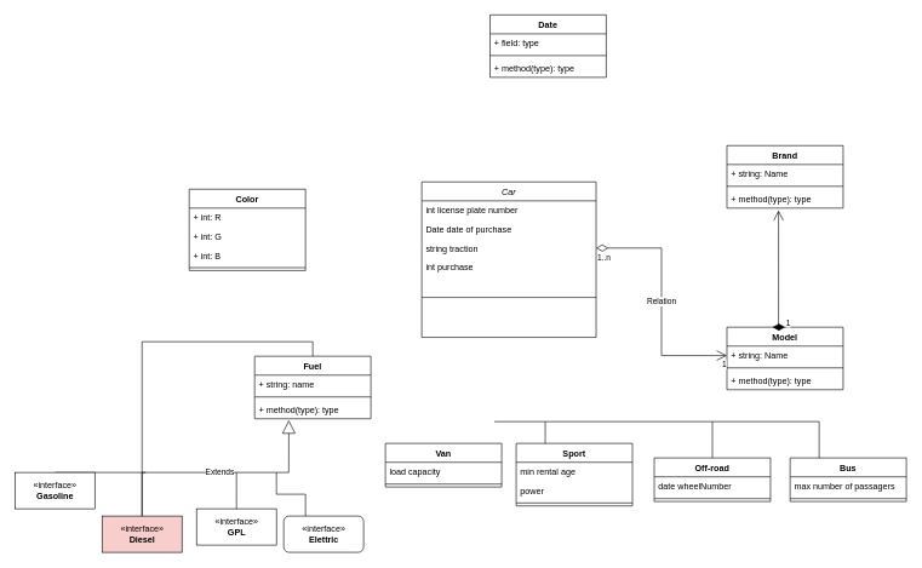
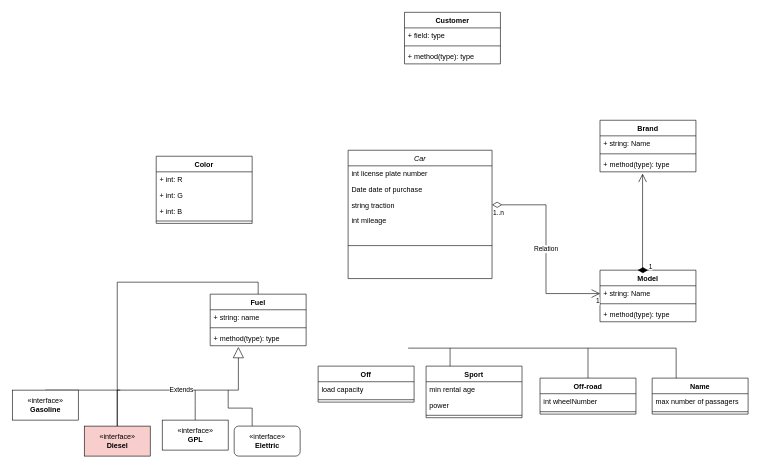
  <mxCell id="0" />
  <mxCell id="1" parent="0" />
  <mxCell id="2" value="Car&#10;" style="swimlane;fontStyle=2;align=center;verticalAlign=top;childLayout=stackLayout;horizontal=1;startSize=26;horizontalStack=0;resizeParent=1;resizeLast=0;collapsible=1;marginBottom=0;rounded=0;shadow=0;strokeWidth=1;" parent="1" vertex="1"><mxGeometry x="580" y="250" width="240" height="214" as="geometry"><mxRectangle x="230" y="140" width="160" height="26" as="alternateBounds" /></mxGeometry></mxCell>
  <mxCell id="3" value="int license plate number" style="text;align=left;verticalAlign=top;spacingLeft=4;spacingRight=4;overflow=hidden;rotatable=0;points=[[0,0.5],[1,0.5]];portConstraint=eastwest;" parent="2" vertex="1"><mxGeometry y="26" width="240" height="26" as="geometry" /></mxCell>
  <mxCell id="4" value="Date date of purchase" style="text;align=left;verticalAlign=top;spacingLeft=4;spacingRight=4;overflow=hidden;rotatable=0;points=[[0,0.5],[1,0.5]];portConstraint=eastwest;rounded=0;shadow=0;html=0;" vertex="1" parent="2"><mxGeometry y="52" width="240" height="26" as="geometry" /></mxCell>
  <mxCell id="5" value="string traction" style="text;align=left;verticalAlign=top;spacingLeft=4;spacingRight=4;overflow=hidden;rotatable=0;points=[[0,0.5],[1,0.5]];portConstraint=eastwest;rounded=0;shadow=0;html=0;" vertex="1" parent="2"><mxGeometry y="78" width="240" height="26" as="geometry" /></mxCell>
- <mxCell id="6" value="int purchase" style="text;align=left;verticalAlign=top;spacingLeft=4;spacingRight=4;overflow=hidden;rotatable=0;points=[[0,0.5],[1,0.5]];portConstraint=eastwest;rounded=0;shadow=0;html=0;" vertex="1" parent="2"><mxGeometry y="104" width="240" height="26" as="geometry" /></mxCell>
+ <mxCell id="6" value="int mileage" style="text;align=left;verticalAlign=top;spacingLeft=4;spacingRight=4;overflow=hidden;rotatable=0;points=[[0,0.5],[1,0.5]];portConstraint=eastwest;rounded=0;shadow=0;html=0;" vertex="1" parent="2"><mxGeometry y="104" width="240" height="26" as="geometry" /></mxCell>
  <mxCell id="7" value="" style="line;html=1;strokeWidth=1;align=left;verticalAlign=middle;spacingTop=-1;spacingLeft=3;spacingRight=3;rotatable=0;labelPosition=right;points=[];portConstraint=eastwest;" parent="2" vertex="1"><mxGeometry y="130" width="240" height="58" as="geometry" /></mxCell>
- <mxCell id="8" value="Van&#10;" style="swimlane;fontStyle=1;align=center;verticalAlign=top;childLayout=stackLayout;horizontal=1;startSize=26;horizontalStack=0;resizeParent=1;resizeParentMax=0;resizeLast=0;collapsible=1;marginBottom=0;" vertex="1" parent="1"><mxGeometry x="530" y="610" width="160" height="60" as="geometry" /></mxCell>
+ <mxCell id="8" value="Off&#10;" style="swimlane;fontStyle=1;align=center;verticalAlign=top;childLayout=stackLayout;horizontal=1;startSize=26;horizontalStack=0;resizeParent=1;resizeParentMax=0;resizeLast=0;collapsible=1;marginBottom=0;" vertex="1" parent="1"><mxGeometry x="530" y="610" width="160" height="60" as="geometry" /></mxCell>
  <mxCell id="9" value="load capacity" style="text;strokeColor=none;fillColor=none;align=left;verticalAlign=top;spacingLeft=4;spacingRight=4;overflow=hidden;rotatable=0;points=[[0,0.5],[1,0.5]];portConstraint=eastwest;" vertex="1" parent="8"><mxGeometry y="26" width="160" height="26" as="geometry" /></mxCell>
  <mxCell id="10" value="" style="line;strokeWidth=1;fillColor=none;align=left;verticalAlign=middle;spacingTop=-1;spacingLeft=3;spacingRight=3;rotatable=0;labelPosition=right;points=[];portConstraint=eastwest;" vertex="1" parent="8"><mxGeometry y="52" width="160" height="8" as="geometry" /></mxCell>
  <mxCell id="11" value="Sport" style="swimlane;fontStyle=1;align=center;verticalAlign=top;childLayout=stackLayout;horizontal=1;startSize=26;horizontalStack=0;resizeParent=1;resizeParentMax=0;resizeLast=0;collapsible=1;marginBottom=0;" vertex="1" parent="1"><mxGeometry x="710" y="610" width="160" height="86" as="geometry" /></mxCell>
  <mxCell id="12" value="min rental age" style="text;strokeColor=none;fillColor=none;align=left;verticalAlign=top;spacingLeft=4;spacingRight=4;overflow=hidden;rotatable=0;points=[[0,0.5],[1,0.5]];portConstraint=eastwest;" vertex="1" parent="11"><mxGeometry y="26" width="160" height="26" as="geometry" /></mxCell>
  <mxCell id="13" value="power" style="text;strokeColor=none;fillColor=none;align=left;verticalAlign=top;spacingLeft=4;spacingRight=4;overflow=hidden;rotatable=0;points=[[0,0.5],[1,0.5]];portConstraint=eastwest;" vertex="1" parent="11"><mxGeometry y="52" width="160" height="26" as="geometry" /></mxCell>
  <mxCell id="14" value="" style="line;strokeWidth=1;fillColor=none;align=left;verticalAlign=middle;spacingTop=-1;spacingLeft=3;spacingRight=3;rotatable=0;labelPosition=right;points=[];portConstraint=eastwest;" vertex="1" parent="11"><mxGeometry y="78" width="160" height="8" as="geometry" /></mxCell>
- <mxCell id="15" value="Bus" style="swimlane;fontStyle=1;align=center;verticalAlign=top;childLayout=stackLayout;horizontal=1;startSize=26;horizontalStack=0;resizeParent=1;resizeParentMax=0;resizeLast=0;collapsible=1;marginBottom=0;" vertex="1" parent="1"><mxGeometry x="1087" y="630" width="160" height="60" as="geometry" /></mxCell>
+ <mxCell id="15" value="Name" style="swimlane;fontStyle=1;align=center;verticalAlign=top;childLayout=stackLayout;horizontal=1;startSize=26;horizontalStack=0;resizeParent=1;resizeParentMax=0;resizeLast=0;collapsible=1;marginBottom=0;" vertex="1" parent="1"><mxGeometry x="1087" y="630" width="160" height="60" as="geometry" /></mxCell>
  <mxCell id="16" value="max number of passagers&#10;" style="text;strokeColor=none;fillColor=none;align=left;verticalAlign=top;spacingLeft=4;spacingRight=4;overflow=hidden;rotatable=0;points=[[0,0.5],[1,0.5]];portConstraint=eastwest;" vertex="1" parent="15"><mxGeometry y="26" width="160" height="26" as="geometry" /></mxCell>
  <mxCell id="17" value="" style="line;strokeWidth=1;fillColor=none;align=left;verticalAlign=middle;spacingTop=-1;spacingLeft=3;spacingRight=3;rotatable=0;labelPosition=right;points=[];portConstraint=eastwest;" vertex="1" parent="15"><mxGeometry y="52" width="160" height="8" as="geometry" /></mxCell>
  <mxCell id="18" value="" style="endArrow=none;html=1;rounded=0;strokeColor=default;entryX=0.25;entryY=0;entryDx=0;entryDy=0;" edge="1" parent="1" target="11"><mxGeometry width="50" height="50" relative="1" as="geometry"><mxPoint x="680" y="580" as="sourcePoint" /><mxPoint x="1080" y="550" as="targetPoint" /><Array as="points"><mxPoint x="750" y="580" /></Array></mxGeometry></mxCell>
  <mxCell id="19" value="" style="endArrow=none;html=1;rounded=0;strokeColor=default;entryX=0.25;entryY=0;entryDx=0;entryDy=0;" edge="1" parent="1" target="15"><mxGeometry width="50" height="50" relative="1" as="geometry"><mxPoint x="750" y="580" as="sourcePoint" /><mxPoint x="950" y="550" as="targetPoint" /><Array as="points"><mxPoint x="930" y="580" /><mxPoint x="1127" y="580" /></Array></mxGeometry></mxCell>
  <mxCell id="20" value="Brand" style="swimlane;fontStyle=1;align=center;verticalAlign=top;childLayout=stackLayout;horizontal=1;startSize=26;horizontalStack=0;resizeParent=1;resizeParentMax=0;resizeLast=0;collapsible=1;marginBottom=0;" vertex="1" parent="1"><mxGeometry x="1000" y="200" width="160" height="86" as="geometry" /></mxCell>
  <mxCell id="21" value="+ string: Name" style="text;strokeColor=none;fillColor=none;align=left;verticalAlign=top;spacingLeft=4;spacingRight=4;overflow=hidden;rotatable=0;points=[[0,0.5],[1,0.5]];portConstraint=eastwest;" vertex="1" parent="20"><mxGeometry y="26" width="160" height="26" as="geometry" /></mxCell>
  <mxCell id="22" value="" style="line;strokeWidth=1;fillColor=none;align=left;verticalAlign=middle;spacingTop=-1;spacingLeft=3;spacingRight=3;rotatable=0;labelPosition=right;points=[];portConstraint=eastwest;" vertex="1" parent="20"><mxGeometry y="52" width="160" height="8" as="geometry" /></mxCell>
  <mxCell id="23" value="+ method(type): type" style="text;strokeColor=none;fillColor=none;align=left;verticalAlign=top;spacingLeft=4;spacingRight=4;overflow=hidden;rotatable=0;points=[[0,0.5],[1,0.5]];portConstraint=eastwest;" vertex="1" parent="20"><mxGeometry y="60" width="160" height="26" as="geometry" /></mxCell>
  <mxCell id="24" value="Model" style="swimlane;fontStyle=1;align=center;verticalAlign=top;childLayout=stackLayout;horizontal=1;startSize=26;horizontalStack=0;resizeParent=1;resizeParentMax=0;resizeLast=0;collapsible=1;marginBottom=0;" vertex="1" parent="1"><mxGeometry x="1000" y="450" width="160" height="86" as="geometry" /></mxCell>
  <mxCell id="25" value="+ string: Name" style="text;strokeColor=none;fillColor=none;align=left;verticalAlign=top;spacingLeft=4;spacingRight=4;overflow=hidden;rotatable=0;points=[[0,0.5],[1,0.5]];portConstraint=eastwest;" vertex="1" parent="24"><mxGeometry y="26" width="160" height="26" as="geometry" /></mxCell>
  <mxCell id="26" value="" style="line;strokeWidth=1;fillColor=none;align=left;verticalAlign=middle;spacingTop=-1;spacingLeft=3;spacingRight=3;rotatable=0;labelPosition=right;points=[];portConstraint=eastwest;" vertex="1" parent="24"><mxGeometry y="52" width="160" height="8" as="geometry" /></mxCell>
  <mxCell id="27" value="+ method(type): type" style="text;strokeColor=none;fillColor=none;align=left;verticalAlign=top;spacingLeft=4;spacingRight=4;overflow=hidden;rotatable=0;points=[[0,0.5],[1,0.5]];portConstraint=eastwest;" vertex="1" parent="24"><mxGeometry y="60" width="160" height="26" as="geometry" /></mxCell>
  <mxCell id="28" value="1" style="endArrow=open;html=1;endSize=12;startArrow=diamondThin;startSize=14;startFill=1;edgeStyle=orthogonalEdgeStyle;align=left;verticalAlign=bottom;rounded=0;strokeColor=default;exitX=0.5;exitY=0;exitDx=0;exitDy=0;entryX=0.444;entryY=1.115;entryDx=0;entryDy=0;entryPerimeter=0;" edge="1" parent="1" source="24" target="23"><mxGeometry x="-1" y="3" relative="1" as="geometry"><mxPoint x="1060" y="420" as="sourcePoint" /><mxPoint x="1220" y="420" as="targetPoint" /><Array as="points"><mxPoint x="1071" y="450" /></Array></mxGeometry></mxCell>
  <mxCell id="29" value="Relation" style="endArrow=open;html=1;endSize=12;startArrow=diamondThin;startSize=14;startFill=0;edgeStyle=orthogonalEdgeStyle;rounded=0;strokeColor=default;entryX=0;entryY=0.5;entryDx=0;entryDy=0;exitX=1;exitY=0.5;exitDx=0;exitDy=0;" edge="1" parent="1" source="5" target="25"><mxGeometry relative="1" as="geometry"><mxPoint x="870" y="380" as="sourcePoint" /><mxPoint x="1030" y="380" as="targetPoint" /></mxGeometry></mxCell>
  <mxCell id="30" value="1..n" style="edgeLabel;resizable=0;html=1;align=left;verticalAlign=top;" connectable="0" vertex="1" parent="29"><mxGeometry x="-1" relative="1" as="geometry" /></mxCell>
  <mxCell id="31" value="1" style="edgeLabel;resizable=0;html=1;align=right;verticalAlign=top;" connectable="0" vertex="1" parent="29"><mxGeometry x="1" relative="1" as="geometry" /></mxCell>
  <mxCell id="32" style="edgeStyle=orthogonalEdgeStyle;rounded=0;orthogonalLoop=1;jettySize=auto;html=1;exitX=0.5;exitY=0;exitDx=0;exitDy=0;strokeColor=default;endArrow=none;endFill=0;" edge="1" parent="1" source="33"><mxGeometry relative="1" as="geometry"><mxPoint x="980" y="580" as="targetPoint" /></mxGeometry></mxCell>
  <mxCell id="33" value="Off-road" style="swimlane;fontStyle=1;align=center;verticalAlign=top;childLayout=stackLayout;horizontal=1;startSize=26;horizontalStack=0;resizeParent=1;resizeParentMax=0;resizeLast=0;collapsible=1;marginBottom=0;" vertex="1" parent="1"><mxGeometry x="900" y="630" width="160" height="60" as="geometry" /></mxCell>
- <mxCell id="34" value="date wheelNumber" style="text;strokeColor=none;fillColor=none;align=left;verticalAlign=top;spacingLeft=4;spacingRight=4;overflow=hidden;rotatable=0;points=[[0,0.5],[1,0.5]];portConstraint=eastwest;" vertex="1" parent="33"><mxGeometry y="26" width="160" height="26" as="geometry" /></mxCell>
+ <mxCell id="34" value="int wheelNumber" style="text;strokeColor=none;fillColor=none;align=left;verticalAlign=top;spacingLeft=4;spacingRight=4;overflow=hidden;rotatable=0;points=[[0,0.5],[1,0.5]];portConstraint=eastwest;" vertex="1" parent="33"><mxGeometry y="26" width="160" height="26" as="geometry" /></mxCell>
  <mxCell id="35" value="" style="line;strokeWidth=1;fillColor=none;align=left;verticalAlign=middle;spacingTop=-1;spacingLeft=3;spacingRight=3;rotatable=0;labelPosition=right;points=[];portConstraint=eastwest;" vertex="1" parent="33"><mxGeometry y="52" width="160" height="8" as="geometry" /></mxCell>
  <mxCell id="36" value="Color" style="swimlane;fontStyle=1;align=center;verticalAlign=top;childLayout=stackLayout;horizontal=1;startSize=26;horizontalStack=0;resizeParent=1;resizeParentMax=0;resizeLast=0;collapsible=1;marginBottom=0;" vertex="1" parent="1"><mxGeometry x="260" y="260" width="160" height="112" as="geometry" /></mxCell>
  <mxCell id="37" value="+ int: R" style="text;strokeColor=none;fillColor=none;align=left;verticalAlign=top;spacingLeft=4;spacingRight=4;overflow=hidden;rotatable=0;points=[[0,0.5],[1,0.5]];portConstraint=eastwest;" vertex="1" parent="36"><mxGeometry y="26" width="160" height="26" as="geometry" /></mxCell>
  <mxCell id="38" value="+ int: G" style="text;strokeColor=none;fillColor=none;align=left;verticalAlign=top;spacingLeft=4;spacingRight=4;overflow=hidden;rotatable=0;points=[[0,0.5],[1,0.5]];portConstraint=eastwest;" vertex="1" parent="36"><mxGeometry y="52" width="160" height="26" as="geometry" /></mxCell>
  <mxCell id="39" value="+ int: B&#10;" style="text;strokeColor=none;fillColor=none;align=left;verticalAlign=top;spacingLeft=4;spacingRight=4;overflow=hidden;rotatable=0;points=[[0,0.5],[1,0.5]];portConstraint=eastwest;" vertex="1" parent="36"><mxGeometry y="78" width="160" height="26" as="geometry" /></mxCell>
  <mxCell id="40" value="" style="line;strokeWidth=1;fillColor=none;align=left;verticalAlign=middle;spacingTop=-1;spacingLeft=3;spacingRight=3;rotatable=0;labelPosition=right;points=[];portConstraint=eastwest;" vertex="1" parent="36"><mxGeometry y="104" width="160" height="8" as="geometry" /></mxCell>
  <mxCell id="41" style="edgeStyle=orthogonalEdgeStyle;rounded=0;orthogonalLoop=1;jettySize=auto;html=1;exitX=0.5;exitY=0;exitDx=0;exitDy=0;endArrow=none;endFill=0;strokeColor=default;" edge="1" parent="1" source="42"><mxGeometry relative="1" as="geometry"><mxPoint x="200" y="650" as="targetPoint" /><Array as="points"><mxPoint x="75" y="650" /></Array></mxGeometry></mxCell>
  <mxCell id="42" value="«interface»&lt;br&gt;&lt;b&gt;Gasoline&lt;/b&gt;" style="html=1;" vertex="1" parent="1"><mxGeometry x="20" y="650" width="110" height="50" as="geometry" /></mxCell>
  <mxCell id="43" value="«interface»&lt;br&gt;&lt;b&gt;Diesel&lt;/b&gt;" style="html=1;fillColor=#f8cecc;" vertex="1" parent="1"><mxGeometry x="140" y="710" width="110" height="50" as="geometry" /></mxCell>
  <mxCell id="44" style="edgeStyle=orthogonalEdgeStyle;rounded=0;orthogonalLoop=1;jettySize=auto;html=1;endArrow=none;endFill=0;strokeColor=default;" edge="1" parent="1" source="45"><mxGeometry relative="1" as="geometry"><mxPoint x="325" y="650" as="targetPoint" /></mxGeometry></mxCell>
  <mxCell id="45" value="«interface»&lt;br&gt;&lt;b&gt;GPL&lt;/b&gt;" style="html=1;" vertex="1" parent="1"><mxGeometry x="270" y="700" width="110" height="50" as="geometry" /></mxCell>
  <mxCell id="46" style="edgeStyle=orthogonalEdgeStyle;rounded=0;orthogonalLoop=1;jettySize=auto;html=1;endArrow=none;endFill=0;strokeColor=default;" edge="1" parent="1" source="47"><mxGeometry relative="1" as="geometry"><mxPoint x="380" y="650" as="targetPoint" /><Array as="points"><mxPoint y="680" x="420" /><mxPoint x="380" y="680" /></Array></mxGeometry></mxCell>
  <mxCell id="47" value="«interface»&lt;br&gt;&lt;b&gt;Elettric&lt;/b&gt;" style="html=1;rounded=1;" vertex="1" parent="1"><mxGeometry x="390" y="710" width="110" height="50" as="geometry" /></mxCell>
  <mxCell id="48" style="edgeStyle=orthogonalEdgeStyle;rounded=0;orthogonalLoop=1;jettySize=auto;html=1;exitX=0.5;exitY=0;exitDx=0;exitDy=0;endArrow=none;endFill=0;strokeColor=default;" edge="1" parent="1" source="49" target="43"><mxGeometry relative="1" as="geometry" /></mxCell>
  <mxCell id="49" value="Fuel" style="swimlane;fontStyle=1;align=center;verticalAlign=top;childLayout=stackLayout;horizontal=1;startSize=26;horizontalStack=0;resizeParent=1;resizeParentMax=0;resizeLast=0;collapsible=1;marginBottom=0;" vertex="1" parent="1"><mxGeometry x="350" y="490" width="160" height="86" as="geometry" /></mxCell>
  <mxCell id="50" value="+ string: name" style="text;strokeColor=none;fillColor=none;align=left;verticalAlign=top;spacingLeft=4;spacingRight=4;overflow=hidden;rotatable=0;points=[[0,0.5],[1,0.5]];portConstraint=eastwest;" vertex="1" parent="49"><mxGeometry y="26" width="160" height="26" as="geometry" /></mxCell>
  <mxCell id="51" value="" style="line;strokeWidth=1;fillColor=none;align=left;verticalAlign=middle;spacingTop=-1;spacingLeft=3;spacingRight=3;rotatable=0;labelPosition=right;points=[];portConstraint=eastwest;" vertex="1" parent="49"><mxGeometry y="52" width="160" height="8" as="geometry" /></mxCell>
  <mxCell id="52" value="+ method(type): type" style="text;strokeColor=none;fillColor=none;align=left;verticalAlign=top;spacingLeft=4;spacingRight=4;overflow=hidden;rotatable=0;points=[[0,0.5],[1,0.5]];portConstraint=eastwest;" vertex="1" parent="49"><mxGeometry y="60" width="160" height="26" as="geometry" /></mxCell>
  <mxCell id="53" value="Extends" style="endArrow=block;endSize=16;endFill=0;html=1;rounded=0;exitX=0.5;exitY=0;exitDx=0;exitDy=0;entryX=0.294;entryY=1.077;entryDx=0;entryDy=0;entryPerimeter=0;" edge="1" parent="1" source="43" target="52"><mxGeometry width="160" relative="1" as="geometry"><mxPoint x="240" y="682" as="sourcePoint" /><mxPoint x="290" y="536" as="targetPoint" /><Array as="points"><mxPoint x="195" y="650" /><mxPoint x="397" y="650" /></Array></mxGeometry></mxCell>
- <mxCell id="54" value="Date" style="swimlane;fontStyle=1;align=center;verticalAlign=top;childLayout=stackLayout;horizontal=1;startSize=26;horizontalStack=0;resizeParent=1;resizeParentMax=0;resizeLast=0;collapsible=1;marginBottom=0;" vertex="1" parent="1"><mxGeometry x="674" y="20" width="160" height="86" as="geometry" /></mxCell>
+ <mxCell id="54" value="Customer" style="swimlane;fontStyle=1;align=center;verticalAlign=top;childLayout=stackLayout;horizontal=1;startSize=26;horizontalStack=0;resizeParent=1;resizeParentMax=0;resizeLast=0;collapsible=1;marginBottom=0;" vertex="1" parent="1"><mxGeometry x="674" y="20" width="160" height="86" as="geometry" /></mxCell>
  <mxCell id="55" value="+ field: type" style="text;strokeColor=none;fillColor=none;align=left;verticalAlign=top;spacingLeft=4;spacingRight=4;overflow=hidden;rotatable=0;points=[[0,0.5],[1,0.5]];portConstraint=eastwest;" vertex="1" parent="54"><mxGeometry y="26" width="160" height="26" as="geometry" /></mxCell>
  <mxCell id="56" value="" style="line;strokeWidth=1;fillColor=none;align=left;verticalAlign=middle;spacingTop=-1;spacingLeft=3;spacingRight=3;rotatable=0;labelPosition=right;points=[];portConstraint=eastwest;" vertex="1" parent="54"><mxGeometry y="52" width="160" height="8" as="geometry" /></mxCell>
  <mxCell id="57" value="+ method(type): type" style="text;strokeColor=none;fillColor=none;align=left;verticalAlign=top;spacingLeft=4;spacingRight=4;overflow=hidden;rotatable=0;points=[[0,0.5],[1,0.5]];portConstraint=eastwest;" vertex="1" parent="54"><mxGeometry y="60" width="160" height="26" as="geometry" /></mxCell>
